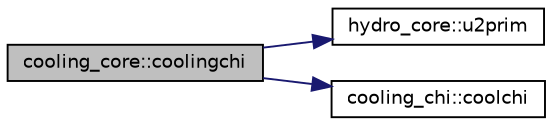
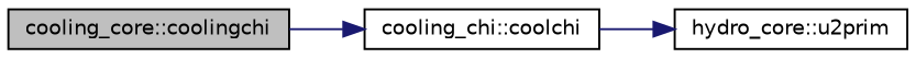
  digraph {
    rankdir=LR
    node [color=black fillcolor=white fontname=Helvetica fontsize=10 shape=record style=filled]
    edge [color=midnightblue fontname=Helvetica fontsize=10 labelfontname=Helvetica labelfontsize=10 style=solid]
    n1 [fillcolor=grey75 fontcolor=black height=0.2 label="cooling_core::coolingchi" width=0.4]
    n2 [height=0.2 label="hydro_core::u2prim" width=0.4]
    n3 [height=0.2 label="cooling_chi::coolchi" width=0.4]
-   n1 -> n2
+   n3 -> n2
    n1 -> n3
  }
